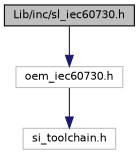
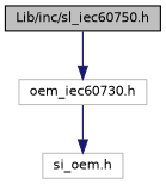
  digraph {
    node [color=grey75 fillcolor=white fontname=Helvetica fontsize=10 shape=record style=filled]
    edge [color=midnightblue fontname=Helvetica fontsize=10 labelfontname=Helvetica labelfontsize=10 style=solid]
-   n1 [color=black fillcolor=grey75 fontcolor=black height=0.2 label="Lib/inc/sl_iec60730.h" width=0.4]
+   n1 [color=black fillcolor=grey75 fontcolor=black height=0.2 label="Lib/inc/sl_iec60750.h" width=0.4]
    n2 [height=0.2 label="oem_iec60730.h" width=0.4]
-   n3 [height=0.2 label="si_toolchain.h" width=0.4]
+   n3 [height=0.2 label="si_oem.h" width=0.4]
    n1 -> n2
    n2 -> n3
  }
